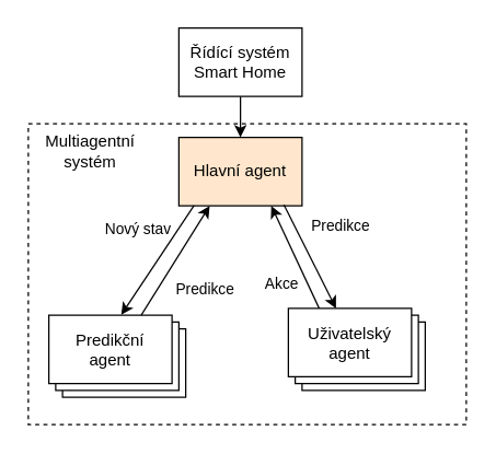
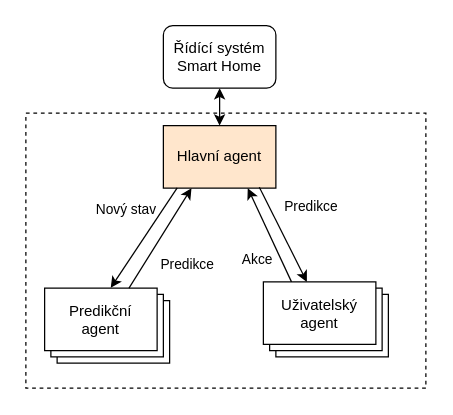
  <mxCell id="0" />
  <mxCell id="1" parent="0" />
  <mxCell id="2" value="" style="rounded=0;whiteSpace=wrap;html=1;fillColor=none;dashed=1;" parent="1" vertex="1"><mxGeometry x="20" y="90" width="320" height="220" as="geometry" /></mxCell>
- <mxCell id="3" style="edgeStyle=none;html=1;startArrow=classic;startFill=1;entryX=0.5;entryY=1;entryDx=0;entryDy=0;endArrow=none;" parent="1" source="4" target="5" edge="1"><mxGeometry relative="1" as="geometry"><mxPoint x="175" y="60" as="targetPoint" /></mxGeometry></mxCell>
+ <mxCell id="3" style="edgeStyle=none;html=1;startArrow=classic;startFill=1;entryX=0.5;entryY=1;entryDx=0;entryDy=0;" parent="1" source="4" target="5" edge="1"><mxGeometry relative="1" as="geometry"><mxPoint x="175" y="60" as="targetPoint" /></mxGeometry></mxCell>
  <mxCell id="4" value="Hlavní agent" style="rounded=0;whiteSpace=wrap;html=1;fillColor=#ffe6cc;" parent="1" vertex="1"><mxGeometry x="130" y="100" width="90" height="50" as="geometry" /></mxCell>
- <mxCell id="5" value="Řídící systém Smart Home" style="rounded=0;whiteSpace=wrap;html=1;" parent="1" vertex="1"><mxGeometry x="130" y="20" width="90" height="50" as="geometry" /></mxCell>
- <mxCell id="6" value="&lt;font&gt;Multiagentní&lt;/font&gt;&lt;div&gt;&lt;font&gt;systém&lt;/font&gt;&lt;/div&gt;" style="text;html=1;align=center;verticalAlign=middle;resizable=0;points=[];autosize=1;strokeColor=none;fillColor=none;" parent="1" vertex="1"><mxGeometry x="20" y="90" width="90" height="40" as="geometry" /></mxCell>
+ <mxCell id="5" value="Řídící systém Smart Home" style="whiteSpace=wrap;html=1;rounded=1;" parent="1" vertex="1"><mxGeometry x="130" y="20" width="90" height="50" as="geometry" /></mxCell>
  <mxCell id="7" value="Predikční&lt;div&gt;agent&lt;/div&gt;" style="verticalLabelPosition=bottom;verticalAlign=top;html=1;shape=mxgraph.basic.layered_rect;dx=10;outlineConnect=0;whiteSpace=wrap;spacing=0;spacingTop=-53;spacingBottom=0;spacingRight=10;" vertex="1" parent="1"><mxGeometry x="35" y="230" width="100" height="60" as="geometry" /></mxCell>
  <mxCell id="8" style="edgeStyle=none;html=1;exitX=0.123;exitY=0.995;exitDx=0;exitDy=0;entryX=0.529;entryY=-0.004;entryDx=0;entryDy=0;entryPerimeter=0;exitPerimeter=0;" edge="1" parent="1" source="4" target="7"><mxGeometry relative="1" as="geometry" /></mxCell>
  <mxCell id="9" value="Nový stav" style="edgeLabel;html=1;align=center;verticalAlign=middle;resizable=0;points=[];" vertex="1" connectable="0" parent="8"><mxGeometry x="0.247" relative="1" as="geometry"><mxPoint x="-8" y="-33" as="offset" /></mxGeometry></mxCell>
  <mxCell id="10" style="edgeStyle=none;html=1;exitX=0;exitY=0;exitDx=67.5;exitDy=0;exitPerimeter=0;entryX=0.25;entryY=1;entryDx=0;entryDy=0;" edge="1" parent="1" source="7" target="4"><mxGeometry relative="1" as="geometry" /></mxCell>
  <mxCell id="11" value="Predikce" style="edgeLabel;html=1;align=center;verticalAlign=middle;resizable=0;points=[];" vertex="1" connectable="0" parent="10"><mxGeometry x="-0.2" y="-1" relative="1" as="geometry"><mxPoint x="25" y="12" as="offset" /></mxGeometry></mxCell>
  <mxCell id="12" style="edgeStyle=none;html=1;exitX=0;exitY=0;exitDx=22.5;exitDy=0;exitPerimeter=0;entryX=0.75;entryY=1;entryDx=0;entryDy=0;" edge="1" parent="1" source="14" target="4"><mxGeometry relative="1" as="geometry" /></mxCell>
  <mxCell id="13" value="Akce" style="edgeLabel;html=1;align=center;verticalAlign=middle;resizable=0;points=[];" vertex="1" connectable="0" parent="12"><mxGeometry x="-0.2" y="-1" relative="1" as="geometry"><mxPoint x="-15" y="12" as="offset" /></mxGeometry></mxCell>
  <mxCell id="14" value="Uživatelský agent" style="verticalLabelPosition=bottom;verticalAlign=top;html=1;shape=mxgraph.basic.layered_rect;dx=10;outlineConnect=0;whiteSpace=wrap;spacing=0;spacingTop=-53;spacingBottom=0;spacingRight=10;" vertex="1" parent="1"><mxGeometry x="210" y="225" width="100" height="60" as="geometry" /></mxCell>
  <mxCell id="15" style="edgeStyle=none;html=1;exitX=0.853;exitY=0.987;exitDx=0;exitDy=0;entryX=0.348;entryY=0;entryDx=0;entryDy=0;entryPerimeter=0;exitPerimeter=0;" edge="1" parent="1" source="4" target="14"><mxGeometry relative="1" as="geometry" /></mxCell>
  <mxCell id="16" value="Predikce" style="edgeLabel;html=1;align=center;verticalAlign=middle;resizable=0;points=[];" vertex="1" connectable="0" parent="15"><mxGeometry x="-0.606" y="1" relative="1" as="geometry"><mxPoint x="32" as="offset" /></mxGeometry></mxCell>
